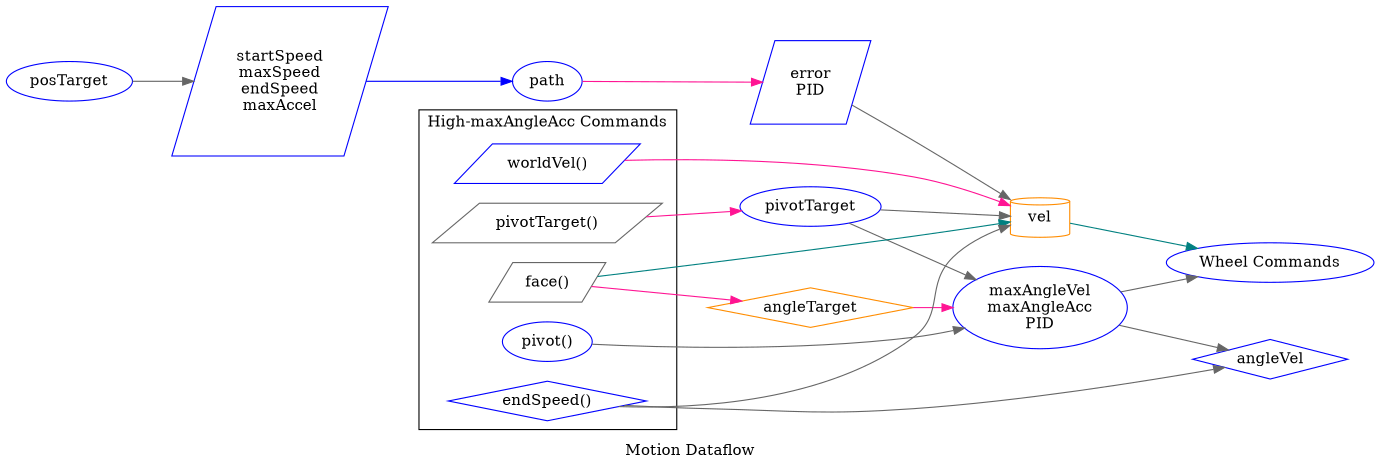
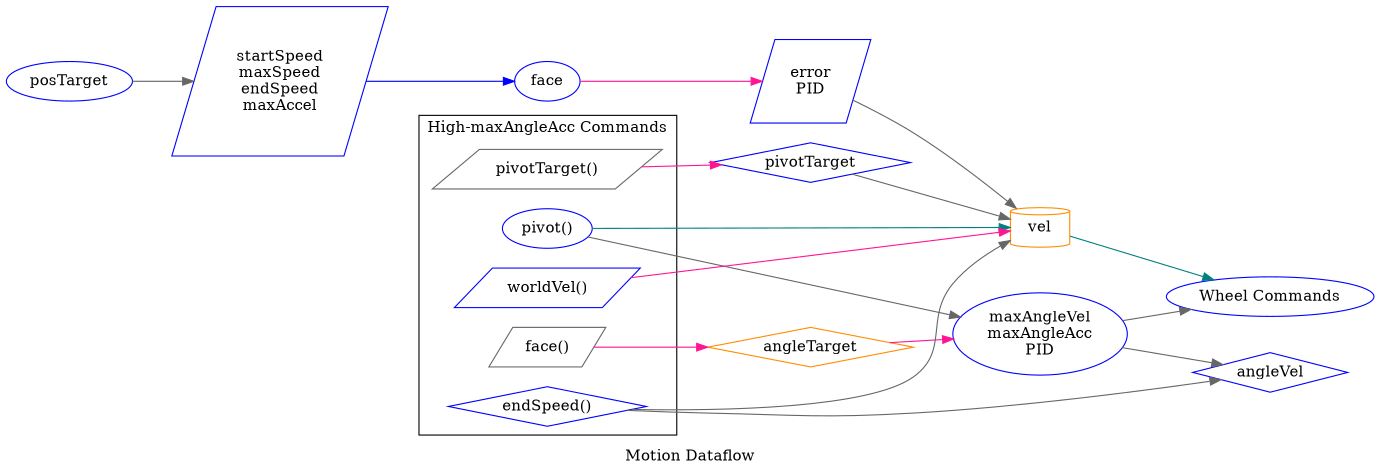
  digraph {
    label="Motion Dataflow"
    rankdir=LR
    node [color=blue shape=ellipse]
    edge [color=gray40]
    posTarget
    vel [color=darkorange shape=cylinder]
    angleTarget [color=darkorange shape=diamond]
    angleVel [shape=diamond]
-   pivotTarget
+   pivotTarget [shape=diamond]
    n6 [label="startSpeed\nmaxSpeed\nendSpeed\nmaxAccel" shape=parallelogram]
    n7 [label="maxAngleVel\nmaxAngleAcc\nPID"]
    n8 [label="error\nPID" shape=parallelogram]
    n9 [label="pivot()"]
    n10 [color=gray40 label="pivotTarget()" shape=parallelogram]
    n11 [color=gray40 label="face()" shape=parallelogram]
    n12 [label="worldVel()" shape=parallelogram]
    n13 [label="endSpeed()" shape=diamond]
    n14 [label="Wheel Commands"]
-   path
+   path [label=face]
    subgraph sub_1 {
      posTarget
      vel
      angleTarget
      angleVel
      pivotTarget
    }
    subgraph sub_2 {
      n6
      n7
      n8
    }
    subgraph cluster_3 {
      label="High-maxAngleAcc Commands"
      n9
      n10
      n11
      n12
      n13
    }
    posTarget -> n6
    vel -> n14 [color=teal]
    angleTarget -> n7 [color=deeppink]
    pivotTarget -> vel
-   pivotTarget -> n7
    n6 -> path [color=blue]
    n7 -> angleVel
    n7 -> n14
    n8 -> vel
-   n11 -> vel [color=teal]
+   n9 -> vel [color=teal]
    n9 -> n7
    n10 -> pivotTarget [color=deeppink]
    n11 -> angleTarget [color=deeppink]
    n12 -> vel [color=deeppink]
    n13 -> vel
    n13 -> angleVel
    path -> n8 [color=deeppink]
  }
